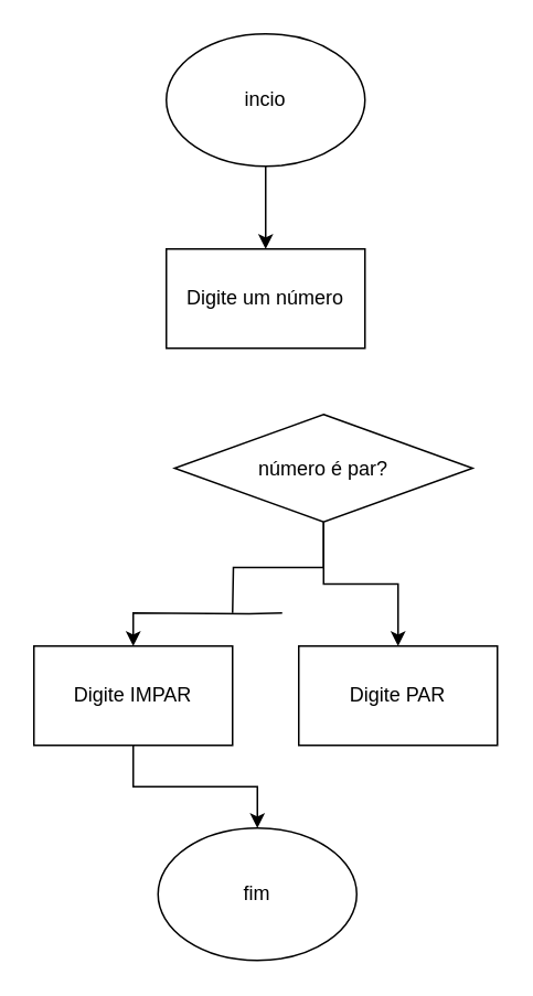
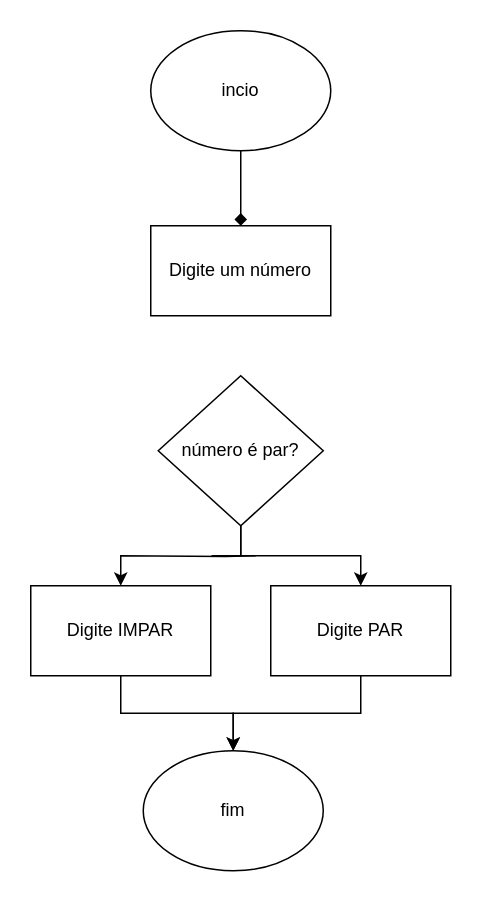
  <mxCell id="0" />
  <mxCell id="1" parent="0" />
- <mxCell id="2" style="edgeStyle=orthogonalEdgeStyle;rounded=0;orthogonalLoop=1;jettySize=auto;html=1;" edge="1" parent="1" source="3" target="4"><mxGeometry relative="1" as="geometry" /></mxCell>
+ <mxCell id="2" style="edgeStyle=orthogonalEdgeStyle;rounded=0;orthogonalLoop=1;jettySize=auto;html=1;endArrow=diamond;" edge="1" parent="1" source="3" target="4"><mxGeometry relative="1" as="geometry" /></mxCell>
  <mxCell id="3" value="incio" style="ellipse;whiteSpace=wrap;html=1;" vertex="1" parent="1"><mxGeometry x="100" y="20" width="120" height="80" as="geometry" /></mxCell>
  <mxCell id="4" value="Digite um número" style="whiteSpace=wrap;html=1;" vertex="1" parent="1"><mxGeometry x="100" y="150" width="120" height="60" as="geometry" /></mxCell>
  <mxCell id="5" value="" style="edgeStyle=orthogonalEdgeStyle;rounded=0;orthogonalLoop=1;jettySize=auto;html=1;" edge="1" parent="1" source="7" target="9"><mxGeometry relative="1" as="geometry" /></mxCell>
  <mxCell id="6" value="" style="edgeStyle=orthogonalEdgeStyle;rounded=0;orthogonalLoop=1;jettySize=auto;html=1;startArrow=none;" edge="1" parent="1" target="11"><mxGeometry relative="1" as="geometry"><mxPoint x="170" y="370" as="sourcePoint" /></mxGeometry></mxCell>
- <mxCell id="7" value="número é par?" style="rhombus;whiteSpace=wrap;html=1;" vertex="1" parent="1"><mxGeometry x="105" y="250" width="180" height="65" as="geometry" /></mxCell>
+ <mxCell id="7" value="número é par?" style="rhombus;whiteSpace=wrap;html=1;" vertex="1" parent="1"><mxGeometry x="105" y="250" width="110" height="100" as="geometry" /></mxCell>
+ <mxCell id="8" value="" style="edgeStyle=orthogonalEdgeStyle;rounded=0;orthogonalLoop=1;jettySize=auto;html=1;" edge="1" parent="1" source="9" target="13"><mxGeometry relative="1" as="geometry" /></mxCell>
  <mxCell id="9" value="Digite PAR" style="whiteSpace=wrap;html=1;" vertex="1" parent="1"><mxGeometry x="180" y="390" width="120" height="60" as="geometry" /></mxCell>
  <mxCell id="10" value="" style="edgeStyle=orthogonalEdgeStyle;rounded=0;orthogonalLoop=1;jettySize=auto;html=1;" edge="1" parent="1" source="11" target="13"><mxGeometry relative="1" as="geometry" /></mxCell>
  <mxCell id="11" value="Digite IMPAR" style="whiteSpace=wrap;html=1;" vertex="1" parent="1"><mxGeometry x="20" y="390" width="120" height="60" as="geometry" /></mxCell>
  <mxCell id="12" value="" style="edgeStyle=orthogonalEdgeStyle;rounded=0;orthogonalLoop=1;jettySize=auto;html=1;endArrow=none;" edge="1" parent="1" source="7"><mxGeometry relative="1" as="geometry"><mxPoint x="160" y="350" as="sourcePoint" /><mxPoint x="140" y="370" as="targetPoint" /></mxGeometry></mxCell>
  <mxCell id="13" value="fim" style="ellipse;whiteSpace=wrap;html=1;" vertex="1" parent="1"><mxGeometry x="95" y="500" width="120" height="80" as="geometry" /></mxCell>
